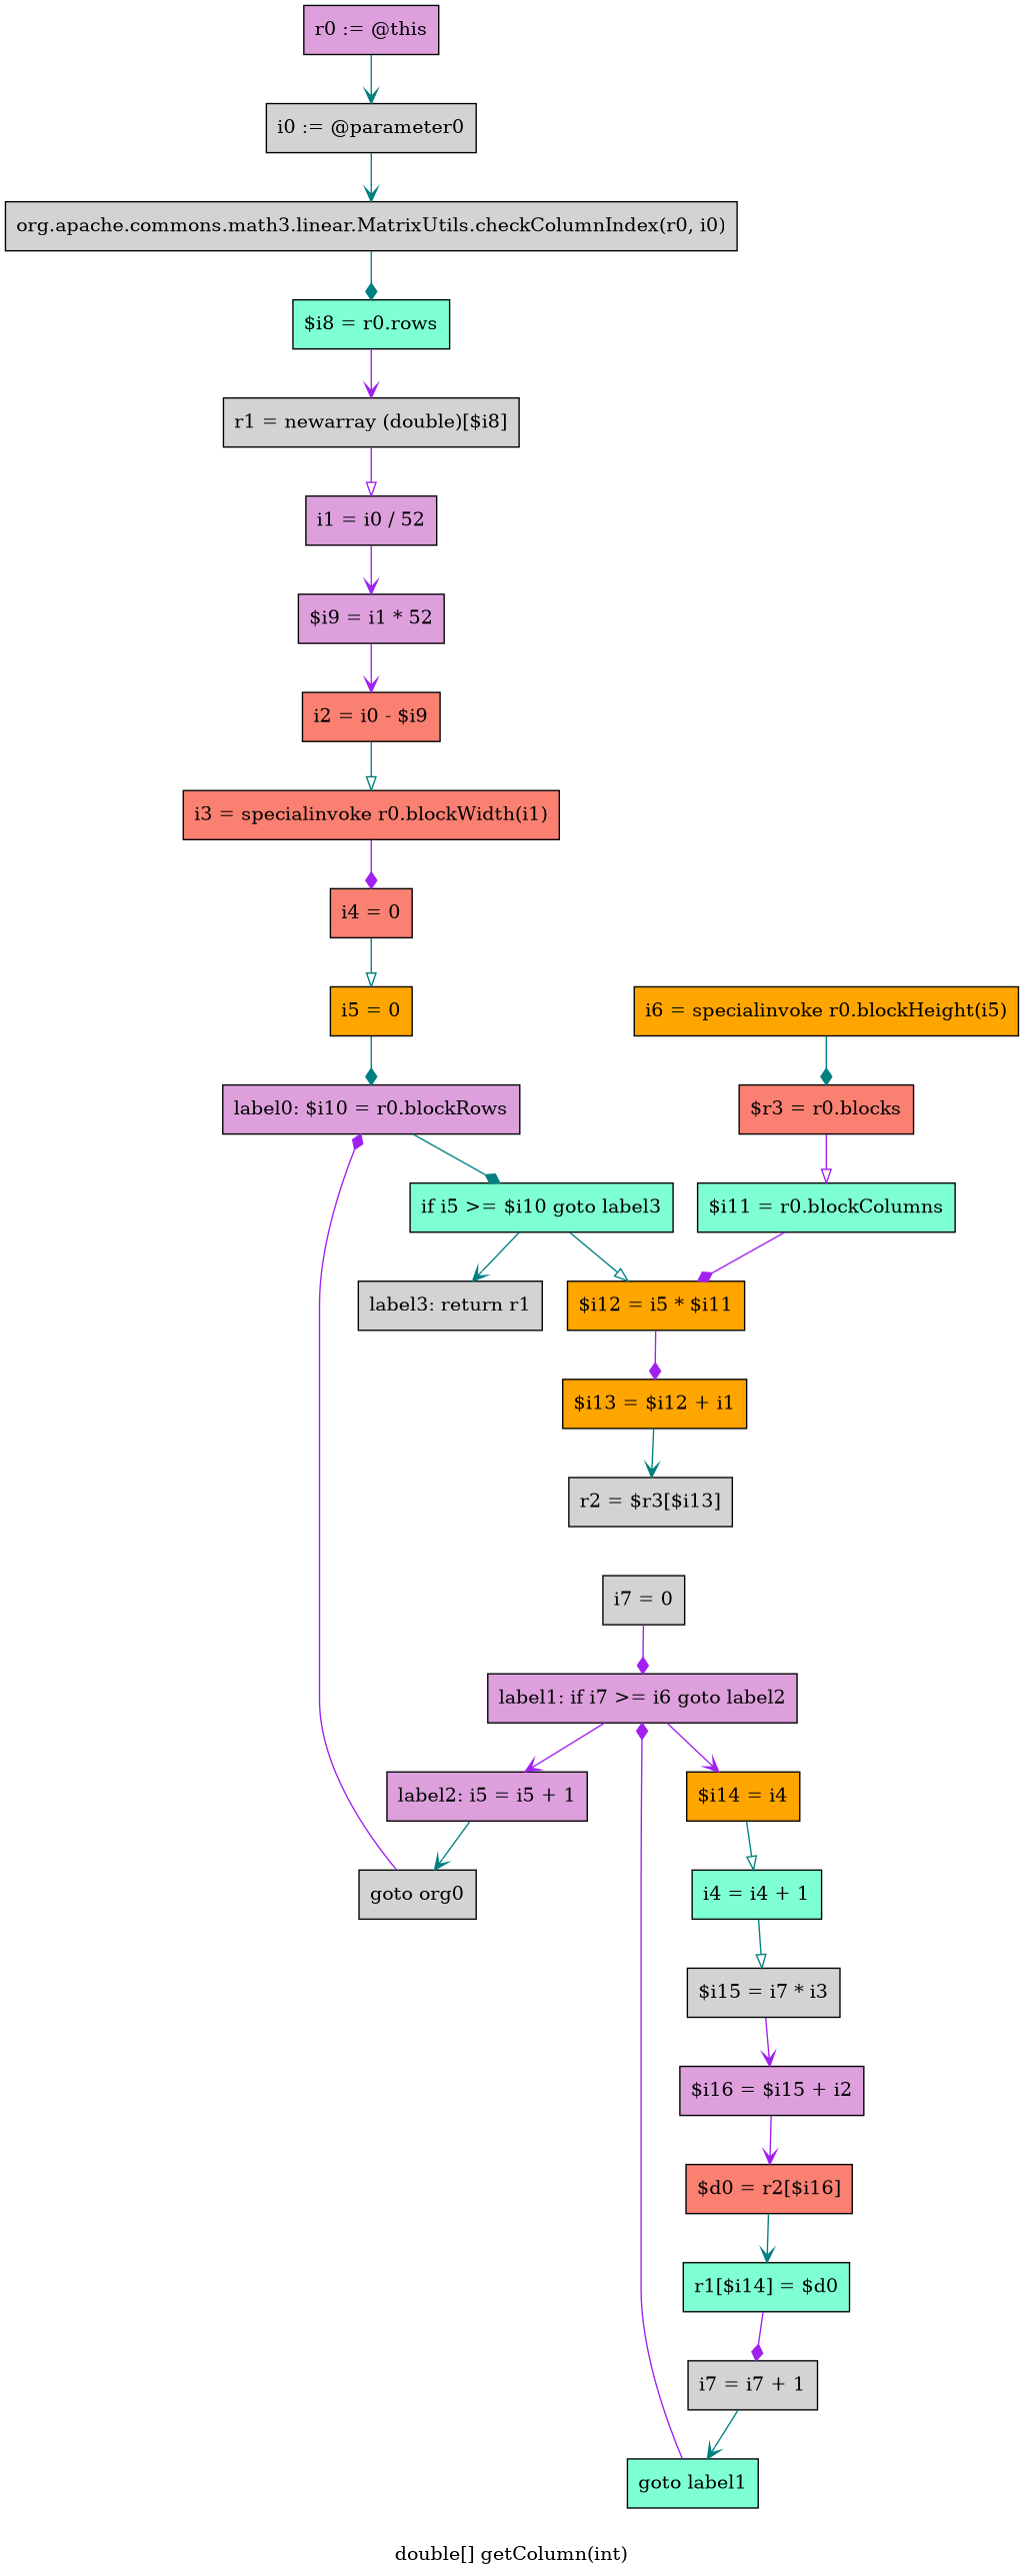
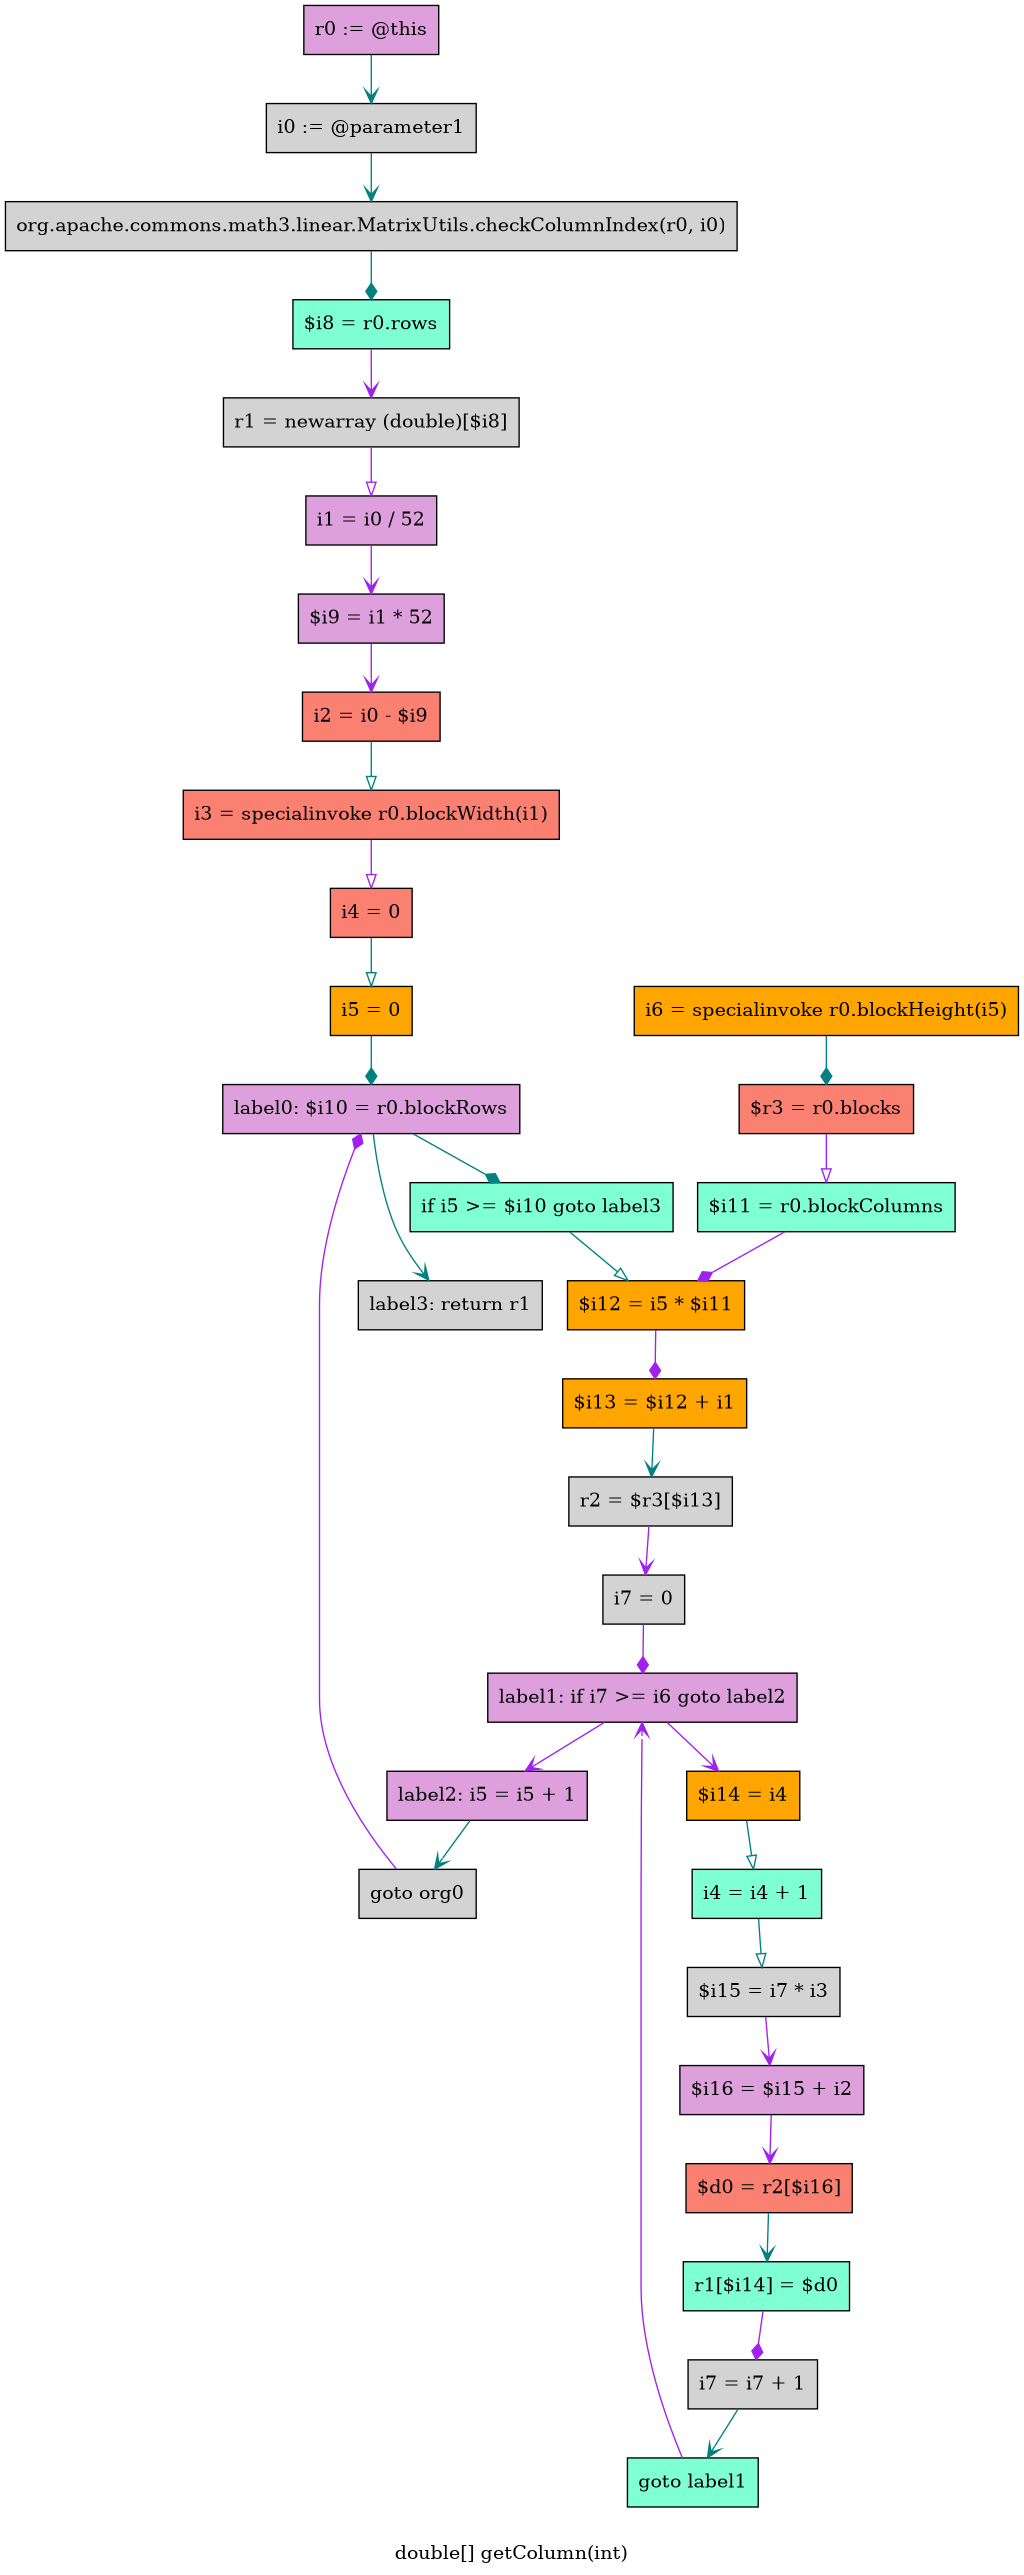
  digraph {
    label="double[] getColumn(int)"
    node [fillcolor=lightgrey shape=box style=filled]
    edge [arrowhead=vee color=purple]
    n1 [fillcolor=plum label="r0 := @this"]
-   n2 [label="i0 := @parameter0"]
+   n2 [label="i0 := @parameter1"]
    n3 [label="org.apache.commons.math3.linear.MatrixUtils.checkColumnIndex(r0, i0)"]
    n4 [fillcolor=aquamarine label="$i8 = r0.rows"]
    n5 [label="r1 = newarray (double)[$i8]"]
    n6 [fillcolor=plum label="i1 = i0 / 52"]
    n7 [fillcolor=plum label="$i9 = i1 * 52"]
    n8 [fillcolor=salmon label="i2 = i0 - $i9"]
    n9 [fillcolor=salmon label="i3 = specialinvoke r0.blockWidth(i1)"]
    n10 [fillcolor=salmon label="i4 = 0"]
    n11 [fillcolor=orange label="i5 = 0"]
    n12 [fillcolor=plum label="label0: $i10 = r0.blockRows"]
    n13 [fillcolor=aquamarine label="if i5 >= $i10 goto label3"]
    n14 [label="label3: return r1"]
    n15 [fillcolor=orange label="$i12 = i5 * $i11"]
    n16 [fillcolor=orange label="i6 = specialinvoke r0.blockHeight(i5)"]
    n17 [fillcolor=salmon label="$r3 = r0.blocks"]
    n18 [fillcolor=aquamarine label="$i11 = r0.blockColumns"]
    n19 [fillcolor=orange label="$i13 = $i12 + i1"]
    n20 [label="r2 = $r3[$i13]"]
    n21 [label="i7 = 0"]
    n22 [fillcolor=plum label="label1: if i7 >= i6 goto label2"]
    n23 [fillcolor=orange label="$i14 = i4"]
    n24 [fillcolor=plum label="label2: i5 = i5 + 1"]
    n25 [fillcolor=aquamarine label="i4 = i4 + 1"]
    n26 [label="goto org0"]
    n27 [label="$i15 = i7 * i3"]
    n28 [fillcolor=plum label="$i16 = $i15 + i2"]
    n29 [fillcolor=salmon label="$d0 = r2[$i16]"]
    n30 [fillcolor=aquamarine label="r1[$i14] = $d0"]
    n31 [label="i7 = i7 + 1"]
    n32 [fillcolor=aquamarine label="goto label1"]
    n1 -> n2 [color=teal]
    n2 -> n3 [color=teal]
    n3 -> n4 [arrowhead=diamond color=teal]
    n4 -> n5
    n5 -> n6 [arrowhead=onormal]
    n6 -> n7
    n7 -> n8
    n8 -> n9 [arrowhead=onormal color=teal]
-   n9 -> n10 [arrowhead=diamond]
+   n9 -> n10 [arrowhead=onormal]
    n10 -> n11 [arrowhead=onormal color=teal]
    n11 -> n12 [arrowhead=diamond color=teal]
    n12 -> n13 [arrowhead=diamond color=teal]
-   n13 -> n14 [color=teal]
+   n12 -> n14 [color=teal]
    n13 -> n15 [arrowhead=onormal color=teal]
    n15 -> n19 [arrowhead=diamond]
    n16 -> n17 [arrowhead=diamond color=teal]
    n17 -> n18 [arrowhead=onormal]
    n18 -> n15 [arrowhead=diamond]
    n19 -> n20 [color=teal]
+   n20 -> n21
    n21 -> n22 [arrowhead=diamond]
    n22 -> n23
    n22 -> n24
    n23 -> n25 [arrowhead=onormal color=teal]
    n24 -> n26 [color=teal]
    n25 -> n27 [arrowhead=onormal color=teal]
    n26 -> n12 [arrowhead=diamond]
    n27 -> n28
    n28 -> n29
    n29 -> n30 [color=teal]
    n30 -> n31 [arrowhead=diamond]
    n31 -> n32 [color=teal]
-   n32 -> n22 [arrowhead=diamond]
+   n32 -> n22
  }
